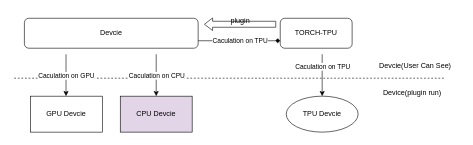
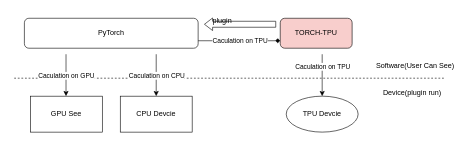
  <mxCell id="0" />
  <mxCell id="1" parent="0" />
- <mxCell id="2" value="Devcie" style="rounded=1;whiteSpace=wrap;html=1;" vertex="1" parent="1"><mxGeometry x="40" y="30" width="290" height="50" as="geometry" /></mxCell>
- <mxCell id="3" value="TORCH-TPU" style="rounded=1;whiteSpace=wrap;html=1;" vertex="1" parent="1"><mxGeometry x="467" y="30" width="120" height="50" as="geometry" /></mxCell>
+ <mxCell id="2" value="PyTorch" style="rounded=1;whiteSpace=wrap;html=1;" vertex="1" parent="1"><mxGeometry x="40" y="30" width="290" height="50" as="geometry" /></mxCell>
+ <mxCell id="3" value="TORCH-TPU" style="rounded=1;whiteSpace=wrap;html=1;fillColor=#f8cecc;" vertex="1" parent="1"><mxGeometry x="467" y="30" width="120" height="50" as="geometry" /></mxCell>
  <mxCell id="4" value="" style="shape=flexArrow;endArrow=classic;html=1;endWidth=10;endSize=4.2;" edge="1" parent="1"><mxGeometry width="50" height="50" relative="1" as="geometry"><mxPoint x="460" y="40" as="sourcePoint" /><mxPoint x="340" y="40" as="targetPoint" /></mxGeometry></mxCell>
- <mxCell id="5" value="plugin" style="text;html=1;align=center;verticalAlign=middle;resizable=0;points=[];autosize=1;strokeColor=none;fillColor=none;" vertex="1" parent="1"><mxGeometry x="370" y="20" width="60" height="30" as="geometry" /></mxCell>
+ <mxCell id="5" value="plugin" style="text;html=1;align=center;verticalAlign=middle;resizable=0;points=[];autosize=1;strokeColor=none;fillColor=none;" vertex="1" parent="1"><mxGeometry x="340" y="20" width="60" height="30" as="geometry" /></mxCell>
  <mxCell id="6" value="" style="endArrow=diamond;html=1;exitX=1;exitY=0.75;exitDx=0;exitDy=0;entryX=0;entryY=0.75;entryDx=0;entryDy=0;" edge="1" parent="1" source="2" target="3"><mxGeometry relative="1" as="geometry"><mxPoint x="320" y="90" as="sourcePoint" /><mxPoint x="480" y="90" as="targetPoint" /></mxGeometry></mxCell>
  <mxCell id="7" value="Caculation on TPU" style="edgeLabel;resizable=0;html=1;align=center;verticalAlign=middle;" connectable="0" vertex="1" parent="6"><mxGeometry relative="1" as="geometry" /></mxCell>
  <mxCell id="8" value="" style="endArrow=none;dashed=1;html=1;" edge="1" parent="1"><mxGeometry width="50" height="50" relative="1" as="geometry"><mxPoint x="740" y="130" as="sourcePoint" /><mxPoint x="20" y="130" as="targetPoint" /></mxGeometry></mxCell>
  <mxCell id="9" value="" style="endArrow=classic;html=1;" edge="1" parent="1"><mxGeometry relative="1" as="geometry"><mxPoint x="260" y="90" as="sourcePoint" /><mxPoint x="260" y="160" as="targetPoint" /></mxGeometry></mxCell>
  <mxCell id="10" value="Caculation on CPU" style="edgeLabel;resizable=0;html=1;align=center;verticalAlign=middle;" connectable="0" vertex="1" parent="9"><mxGeometry relative="1" as="geometry" /></mxCell>
  <mxCell id="11" value="" style="endArrow=classic;html=1;entryX=0.5;entryY=0;entryDx=0;entryDy=0;" edge="1" parent="1" target="15"><mxGeometry relative="1" as="geometry"><mxPoint x="537" y="90" as="sourcePoint" /><mxPoint x="537" y="150" as="targetPoint" /></mxGeometry></mxCell>
  <mxCell id="12" value="Caculation on TPU" style="edgeLabel;resizable=0;html=1;align=center;verticalAlign=middle;" connectable="0" vertex="1" parent="11"><mxGeometry relative="1" as="geometry"><mxPoint y="-15" as="offset" /></mxGeometry></mxCell>
- <mxCell id="13" value="Devcie(User Can See)" style="text;html=1;align=center;verticalAlign=middle;resizable=0;points=[];autosize=1;strokeColor=none;fillColor=none;" vertex="1" parent="1"><mxGeometry x="617" y="95" width="150" height="30" as="geometry" /></mxCell>
+ <mxCell id="13" value="Software(User Can See)" style="text;html=1;align=center;verticalAlign=middle;resizable=0;points=[];autosize=1;strokeColor=none;fillColor=none;" vertex="1" parent="1"><mxGeometry x="617" y="95" width="150" height="30" as="geometry" /></mxCell>
  <mxCell id="14" value="Device(plugin run)" style="text;html=1;align=center;verticalAlign=middle;resizable=0;points=[];autosize=1;strokeColor=none;fillColor=none;" vertex="1" parent="1"><mxGeometry x="617" y="140" width="140" height="30" as="geometry" /></mxCell>
  <mxCell id="15" value="TPU Devcie" style="ellipse;whiteSpace=wrap;html=1;" vertex="1" parent="1"><mxGeometry x="477" y="160" width="120" height="60" as="geometry" /></mxCell>
- <mxCell id="16" value="CPU Devcie" style="rounded=0;whiteSpace=wrap;html=1;fillColor=#e1d5e7;" vertex="1" parent="1"><mxGeometry x="200" y="160" width="120" height="60" as="geometry" /></mxCell>
- <mxCell id="17" value="GPU Devcie" style="rounded=0;whiteSpace=wrap;html=1;" vertex="1" parent="1"><mxGeometry x="50" y="160" width="120" height="60" as="geometry" /></mxCell>
+ <mxCell id="16" value="CPU Devcie" style="rounded=0;whiteSpace=wrap;html=1;" vertex="1" parent="1"><mxGeometry x="200" y="160" width="120" height="60" as="geometry" /></mxCell>
+ <mxCell id="17" value="GPU See" style="rounded=0;whiteSpace=wrap;html=1;" vertex="1" parent="1"><mxGeometry x="50" y="160" width="120" height="60" as="geometry" /></mxCell>
  <mxCell id="18" value="" style="endArrow=classic;html=1;" edge="1" parent="1"><mxGeometry relative="1" as="geometry"><mxPoint x="109.47" y="90" as="sourcePoint" /><mxPoint x="109.47" y="160" as="targetPoint" /></mxGeometry></mxCell>
  <mxCell id="19" value="Caculation on GPU" style="edgeLabel;resizable=0;html=1;align=center;verticalAlign=middle;" connectable="0" vertex="1" parent="18"><mxGeometry relative="1" as="geometry" /></mxCell>
